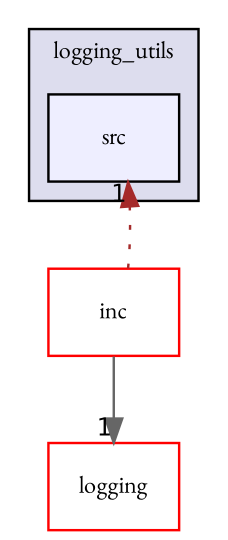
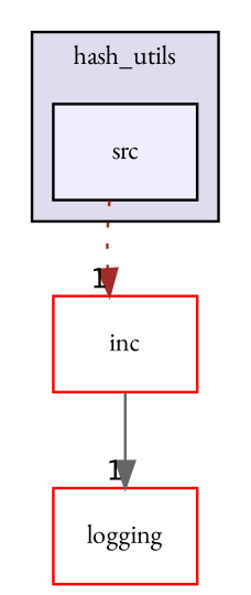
  digraph {
    compound=true
    fontname="EB Garamond"
    node [fillcolor=white fontname="EB Garamond" fontsize=10 shape=box style=filled color=red]
    edge [fontname="EB Garamond" headlabel=1 labeldistance=1.5 labelfontname=Helvetica labelfontsize=10]
    n1 [fillcolor="#eeeeff" label=src pencolor=black color=""]
    n2 [label=inc]
    n3 [label=logging]
    subgraph cluster_1 {
      bgcolor="#ddddee"
      fontsize=10
-     label=logging_utils
+     label=hash_utils
      pencolor=black
      n1
    }
-   n2 -> n1 [color=brown style=dotted]
+   n1 -> n2 [color=brown style=dotted]
    n2 -> n3 [color=gray40 style=solid]
  }
